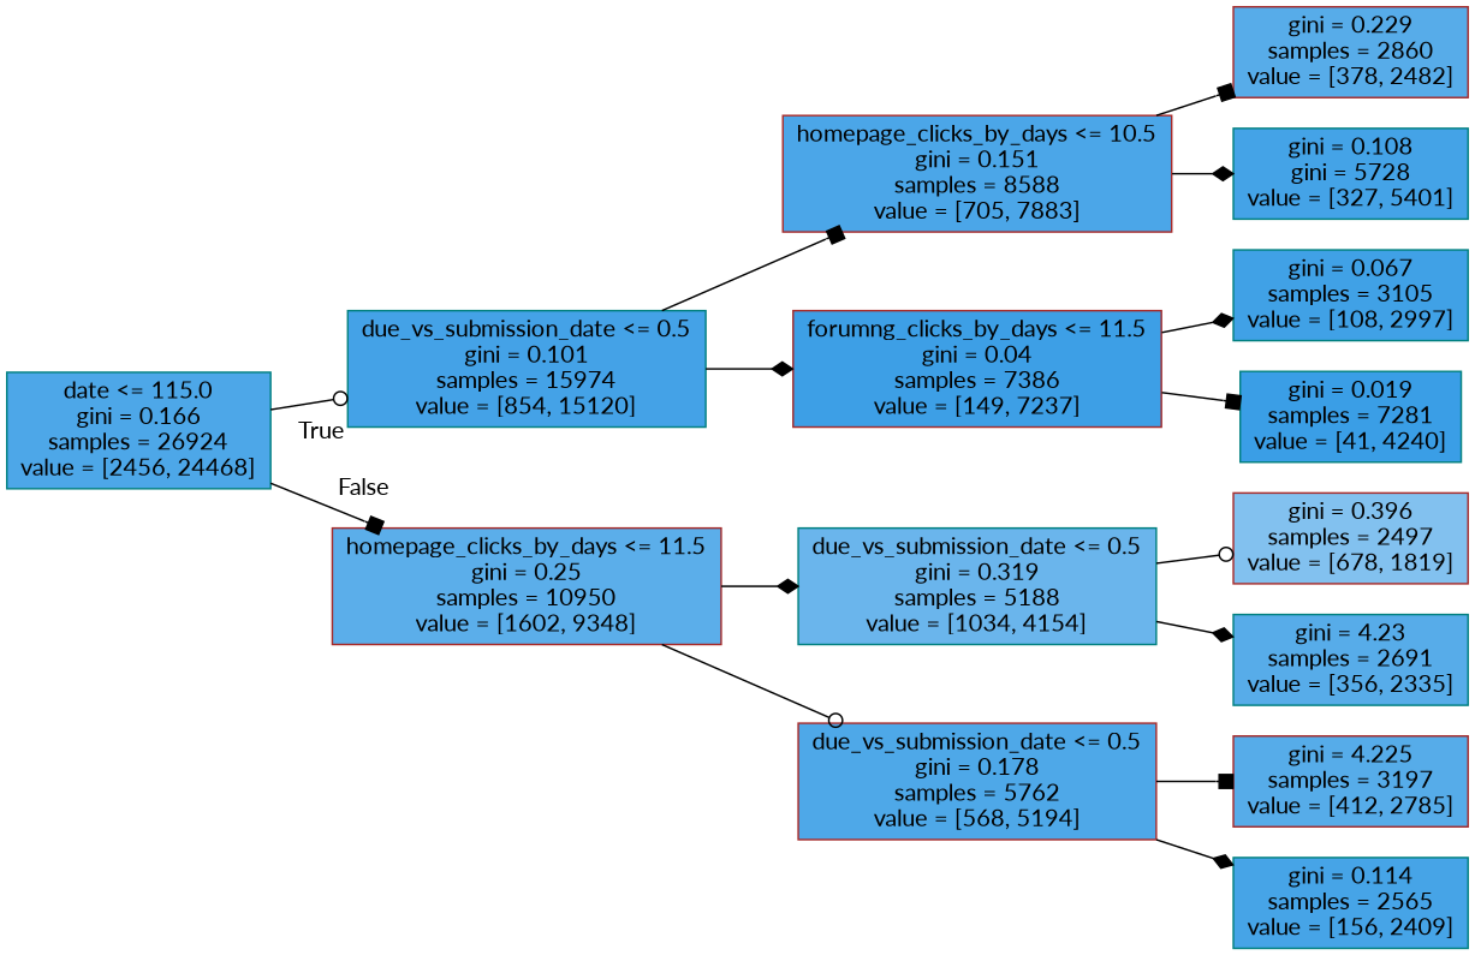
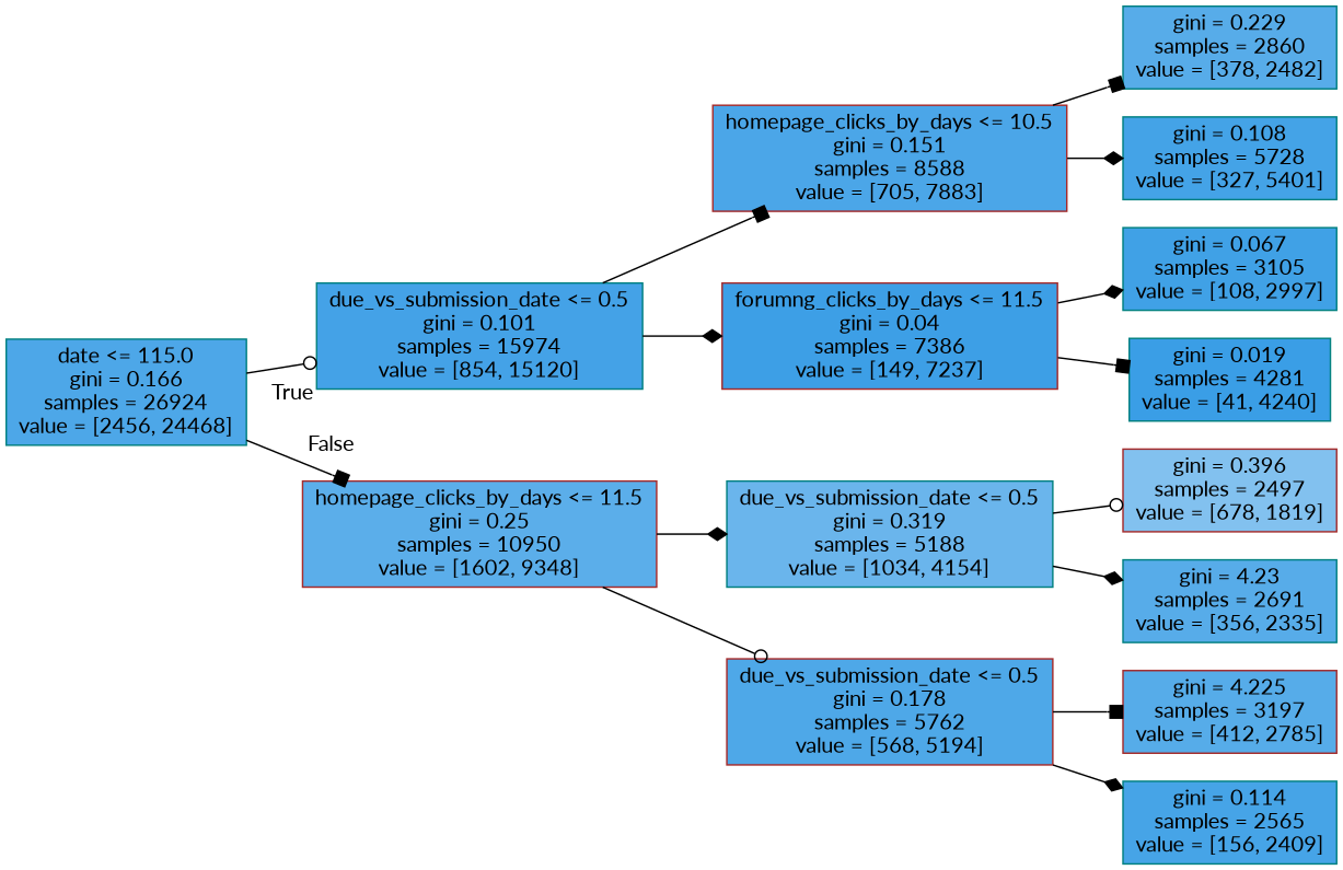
  digraph {
    fontname=Lato
    rankdir=LR
    node [color=teal fillcolor="#399de5d8" fontname=Lato shape=box style=filled]
    edge [arrowhead=diamond fontname=Lato]
    n1 [fillcolor="#399de5e5" label="date <= 115.0\ngini = 0.166\nsamples = 26924\nvalue = [2456, 24468]"]
    n2 [fillcolor="#399de5f1" label="due_vs_submission_date <= 0.5\ngini = 0.101\nsamples = 15974\nvalue = [854, 15120]"]
    n3 [color=brown fillcolor="#399de5d3" label="homepage_clicks_by_days <= 11.5\ngini = 0.25\nsamples = 10950\nvalue = [1602, 9348]"]
    n4 [color=brown fillcolor="#399de5e8" label="homepage_clicks_by_days <= 10.5\ngini = 0.151\nsamples = 8588\nvalue = [705, 7883]"]
    n5 [color=brown fillcolor="#399de5fa" label="forumng_clicks_by_days <= 11.5\ngini = 0.04\nsamples = 7386\nvalue = [149, 7237]"]
    n6 [fillcolor="#399de5c0" label="due_vs_submission_date <= 0.5\ngini = 0.319\nsamples = 5188\nvalue = [1034, 4154]"]
    n7 [color=brown fillcolor="#399de5e3" label="due_vs_submission_date <= 0.5\ngini = 0.178\nsamples = 5762\nvalue = [568, 5194]"]
-   n8 [color=brown label="gini = 0.229\nsamples = 2860\nvalue = [378, 2482]"]
-   n9 [fillcolor="#399de5f0" label="gini = 0.108\ngini = 5728\nvalue = [327, 5401]"]
+   n8 [label="gini = 0.229\nsamples = 2860\nvalue = [378, 2482]"]
+   n9 [fillcolor="#399de5f0" label="gini = 0.108\nsamples = 5728\nvalue = [327, 5401]"]
    n10 [fillcolor="#399de5f6" label="gini = 0.067\nsamples = 3105\nvalue = [108, 2997]"]
-   n11 [fillcolor="#399de5fd" label="gini = 0.019\nsamples = 7281\nvalue = [41, 4240]"]
+   n11 [fillcolor="#399de5fd" label="gini = 0.019\nsamples = 4281\nvalue = [41, 4240]"]
    n12 [color=brown fillcolor="#399de5a0" label="gini = 0.396\nsamples = 2497\nvalue = [678, 1819]"]
    n13 [label="gini = 4.23\nsamples = 2691\nvalue = [356, 2335]"]
    n14 [color=brown fillcolor="#399de5d9" label="gini = 4.225\nsamples = 3197\nvalue = [412, 2785]"]
    n15 [fillcolor="#399de5ee" label="gini = 0.114\nsamples = 2565\nvalue = [156, 2409]"]
    n1 -> n2 [arrowhead=odot headlabel=True labelangle=45 labeldistance=2.5]
    n1 -> n3 [arrowhead=box headlabel=False labelangle=-45 labeldistance=2.5]
    n2 -> n4 [arrowhead=box]
    n2 -> n5
    n3 -> n6
    n3 -> n7 [arrowhead=odot]
    n4 -> n8 [arrowhead=box]
    n4 -> n9
    n5 -> n10
    n5 -> n11 [arrowhead=box]
    n6 -> n12 [arrowhead=odot]
    n6 -> n13
    n7 -> n14 [arrowhead=box]
    n7 -> n15
  }
